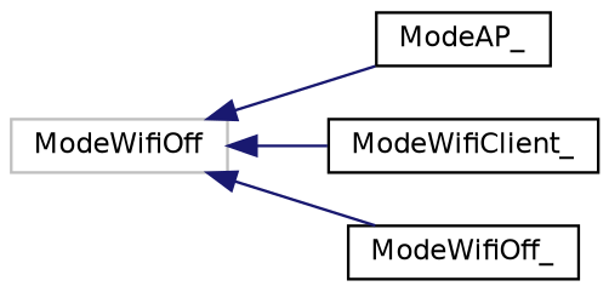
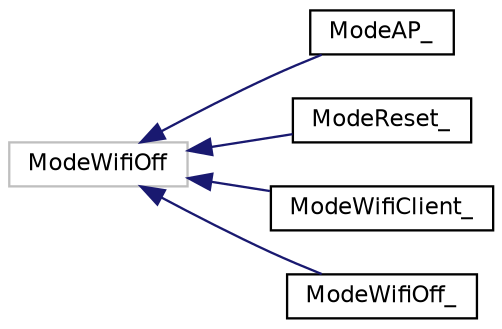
  digraph {
    fontname="DejaVu Sans"
    rankdir=LR
    node [color=black fillcolor=white fontname="DejaVu Sans" fontsize=10 shape=record style=filled]
    edge [color=midnightblue dir=back fontname="DejaVu Sans" fontsize=10 labelfontname=Helvetica labelfontsize=10 style=solid]
    n1 [color=grey75 height=0.2 label=ModeWifiOff width=0.4]
    n2 [height=0.2 label=ModeAP_ width=0.4]
+   n3 [height=0.2 label=ModeReset_ width=0.4]
    n4 [height=0.2 label=ModeWifiClient_ width=0.4]
    n5 [height=0.2 label=ModeWifiOff_ width=0.4]
    n1 -> n2
+   n1 -> n3
    n1 -> n4
    n1 -> n5
  }
